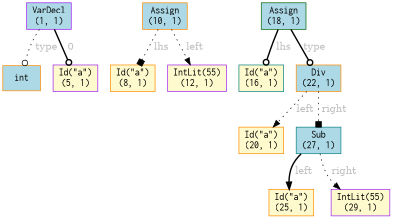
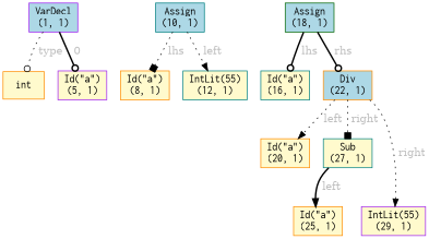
  digraph {
    node [color=darkorange fillcolor=lemonchiffon fontname=Courier shape=box style=filled]
    edge [arrowhead=odot fontcolor=gray style=dotted]
    n1 [color=purple fillcolor=lightblue label="VarDecl\n(1, 1)"]
-   n2 [fillcolor=lightblue label=int]
+   n2 [label=int]
    n3 [color=purple label="Id(\"a\")\n(5, 1)"]
-   n4 [fillcolor=lightblue label="Assign\n(10, 1)"]
+   n4 [color=teal fillcolor=lightblue label="Assign\n(10, 1)"]
    n5 [label="Id(\"a\")\n(8, 1)"]
-   n6 [color=purple label="IntLit(55)\n(12, 1)"]
+   n6 [color=teal label="IntLit(55)\n(12, 1)"]
    n7 [color=darkgreen fillcolor=lightblue label="Assign\n(18, 1)"]
    n8 [color=teal label="Id(\"a\")\n(16, 1)"]
    n9 [fillcolor=lightblue label="Div\n(22, 1)"]
    n10 [label="Id(\"a\")\n(20, 1)"]
-   n11 [color=teal fillcolor=lightblue label="Sub\n(27, 1)"]
+   n11 [color=teal label="Sub\n(27, 1)"]
    n12 [label="Id(\"a\")\n(25, 1)"]
    n13 [color=purple label="IntLit(55)\n(29, 1)"]
    n1 -> n2 [label=" type"]
    n1 -> n3 [label=" 0" style=bold]
    n4 -> n5 [arrowhead=box label=" lhs"]
    n4 -> n6 [arrowhead=normal label=" left"]
    n7 -> n8 [label=" lhs" style=bold]
-   n7 -> n9 [label=" type" style=bold]
+   n7 -> n9 [label=" rhs" style=bold]
    n9 -> n10 [arrowhead=normal label=" left"]
    n9 -> n11 [arrowhead=box label=" right"]
    n11 -> n12 [arrowhead=normal label=" left" style=bold]
-   n11 -> n13 [arrowhead=normal label=" right"]
+   n9 -> n13 [arrowhead=normal label=" right"]
  }
